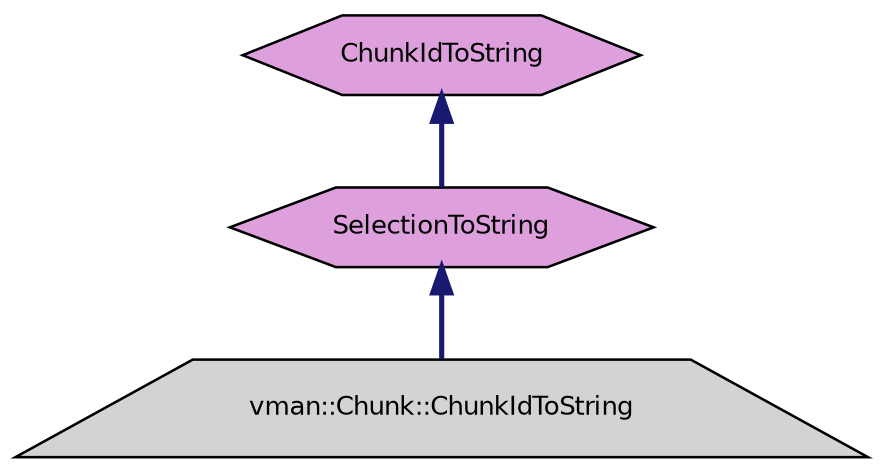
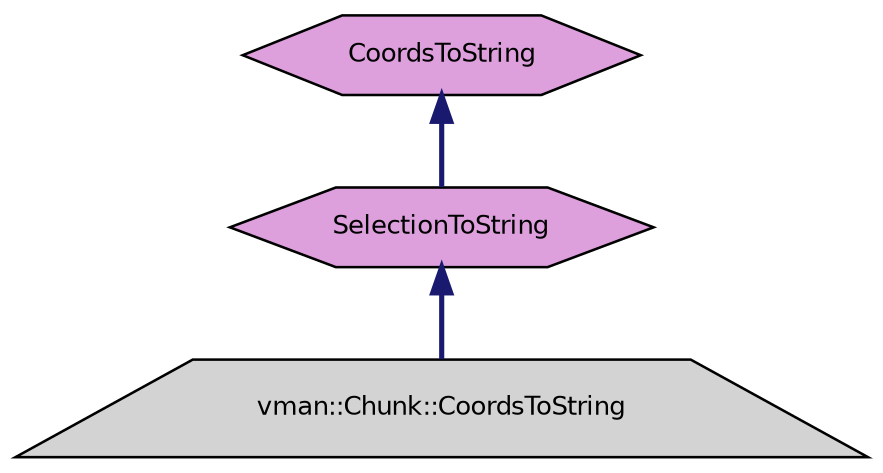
  digraph {
    rankdir=TB
    node [color=black fillcolor=plum fontname=Helvetica fontsize=10 shape=hexagon style=filled]
    edge [color=midnightblue dir=back fontname=Helvetica fontsize=10 labelfontname=Helvetica labelfontsize=10 style=bold]
-   n1 [fontcolor=black height=0.2 label=ChunkIdToString width=0.4]
+   n1 [fontcolor=black height=0.2 label=CoordsToString width=0.4]
    n2 [height=0.2 label=SelectionToString width=0.4]
-   n3 [fillcolor=lightgrey height=0.2 label="vman::Chunk::ChunkIdToString" shape=trapezium width=0.4]
+   n3 [fillcolor=lightgrey height=0.2 label="vman::Chunk::CoordsToString" shape=trapezium width=0.4]
    n1 -> n2
    n2 -> n3
  }
